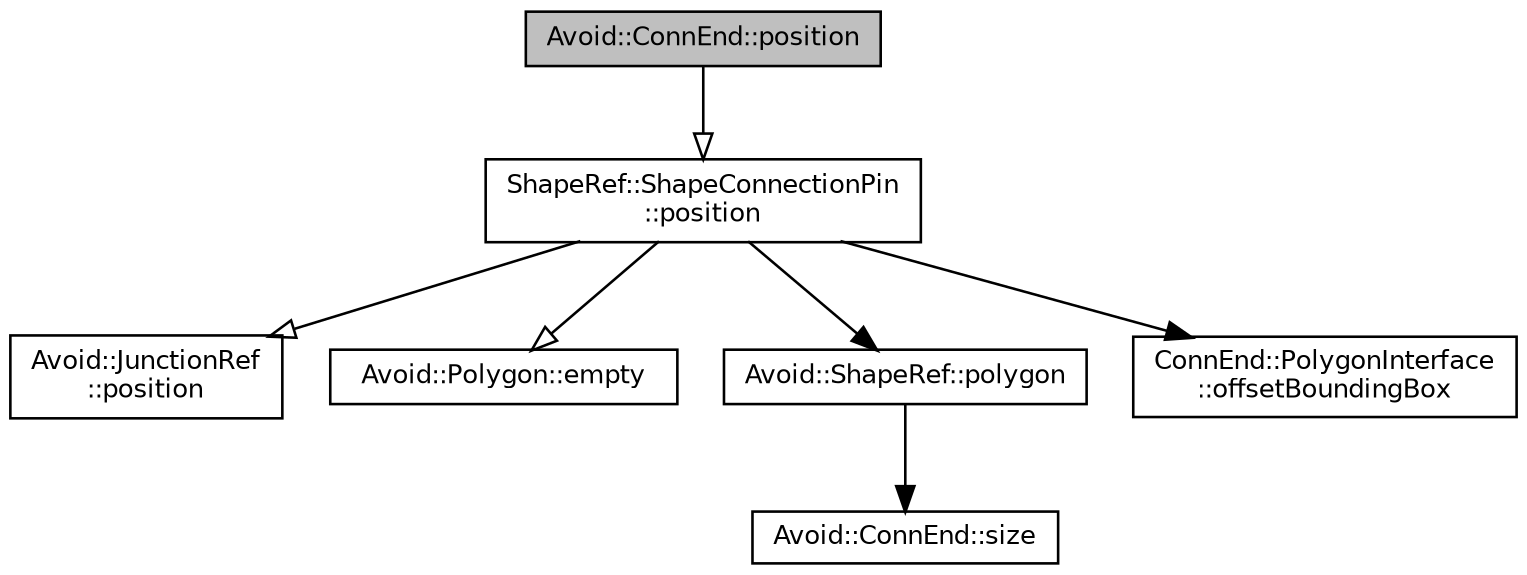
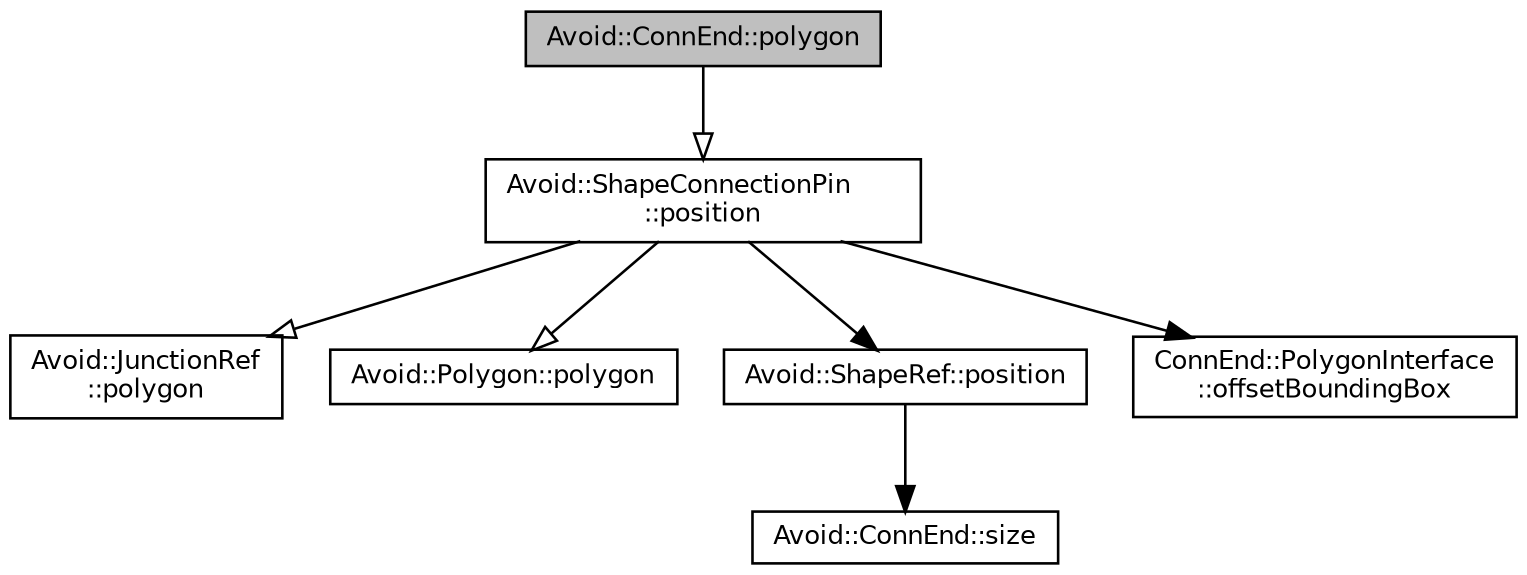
  digraph {
    rankdir=TB
    node [color=black fillcolor=white fontname=Helvetica fontsize=10 shape=record style=filled]
    edge [arrowhead=onormal color=black fontname=Helvetica fontsize=10 labelfontname=Helvetica labelfontsize=10 style=solid]
-   n1 [fillcolor=grey75 fontcolor=black height=0.2 label="Avoid::ConnEnd::position" width=0.4]
-   n2 [height=0.2 label="ShapeRef::ShapeConnectionPin\l::position" width=0.4]
-   n3 [height=0.2 label="Avoid::JunctionRef\l::position" width=0.4]
-   n4 [height=0.2 label="Avoid::Polygon::empty" width=0.4]
-   n5 [height=0.2 label="Avoid::ShapeRef::polygon" width=0.4]
+   n1 [fillcolor=grey75 fontcolor=black height=0.2 label="Avoid::ConnEnd::polygon" width=0.4]
+   n2 [height=0.2 label="Avoid::ShapeConnectionPin\l::position" width=0.4]
+   n3 [height=0.2 label="Avoid::JunctionRef\l::polygon" width=0.4]
+   n4 [height=0.2 label="Avoid::Polygon::polygon" width=0.4]
+   n5 [height=0.2 label="Avoid::ShapeRef::position" width=0.4]
    n6 [height=0.2 label="ConnEnd::PolygonInterface\l::offsetBoundingBox" width=0.4]
    n7 [height=0.2 label="Avoid::ConnEnd::size" width=0.4]
    n1 -> n2
    n2 -> n3
    n2 -> n4
    n2 -> n5 [arrowhead=normal]
    n2 -> n6 [arrowhead=normal]
    n5 -> n7 [arrowhead=normal]
  }
